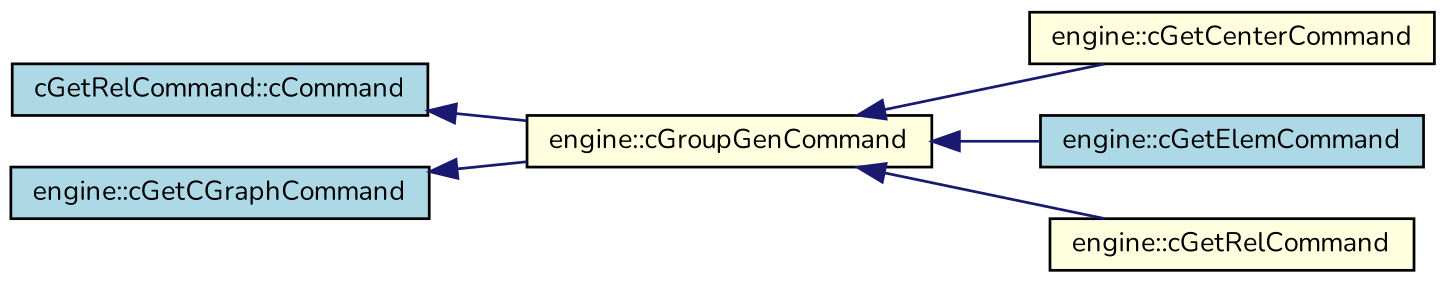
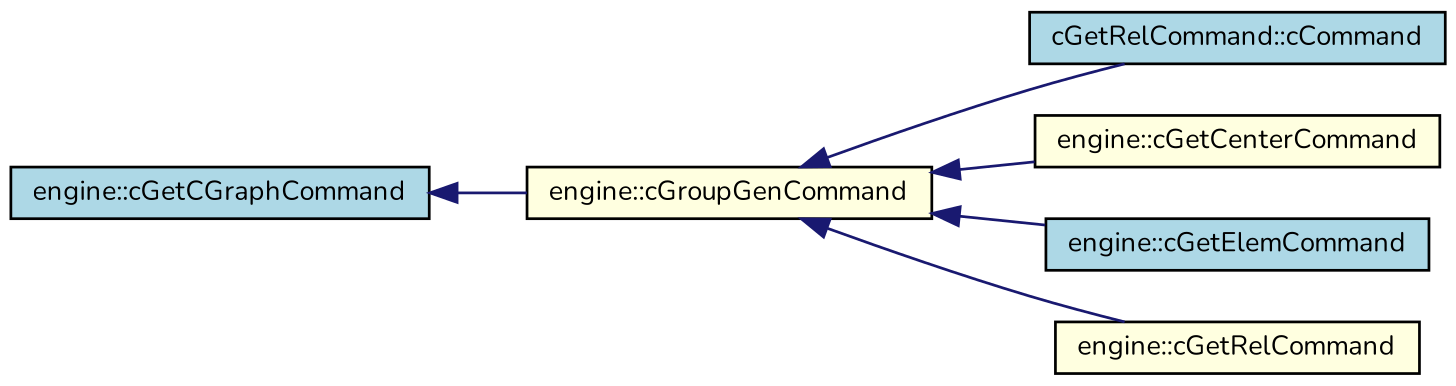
  digraph {
    fontname=Nunito
    rankdir=LR
    node [color=black fillcolor=lightblue fontname=Nunito fontsize=10 shape=record style=filled]
    edge [color=midnightblue dir=back fontname=Nunito fontsize=10 labelfontname=Helvetica labelfontsize=10 style=solid]
    n1 [height=0.2 label="cGetRelCommand::cCommand" width=0.4]
    n2 [fillcolor=lightyellow height=0.2 label="engine::cGroupGenCommand" width=0.4]
    n3 [fillcolor=lightyellow height=0.2 label="engine::cGetCenterCommand" width=0.4]
    n4 [height=0.2 label="engine::cGetElemCommand" width=0.4]
    n5 [fillcolor=lightyellow height=0.2 label="engine::cGetRelCommand" width=0.4]
    n6 [height=0.2 label="engine::cGetCGraphCommand" width=0.4]
-   n1 -> n2
+   n2 -> n1
    n2 -> n3
    n2 -> n4
    n2 -> n5
    n6 -> n2
  }
